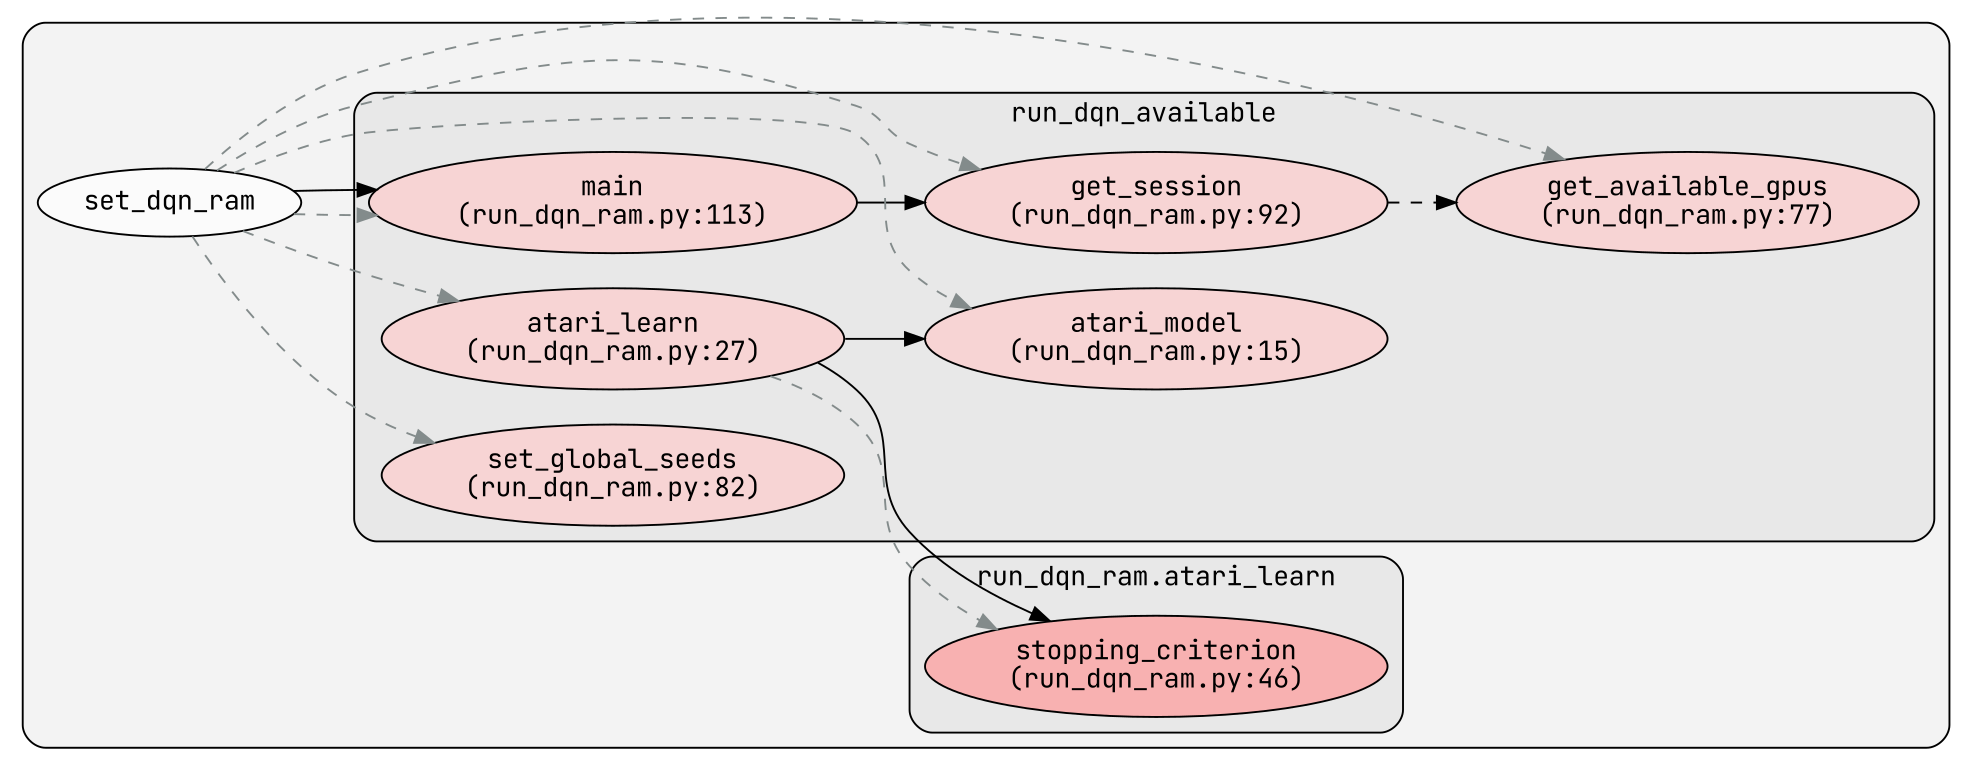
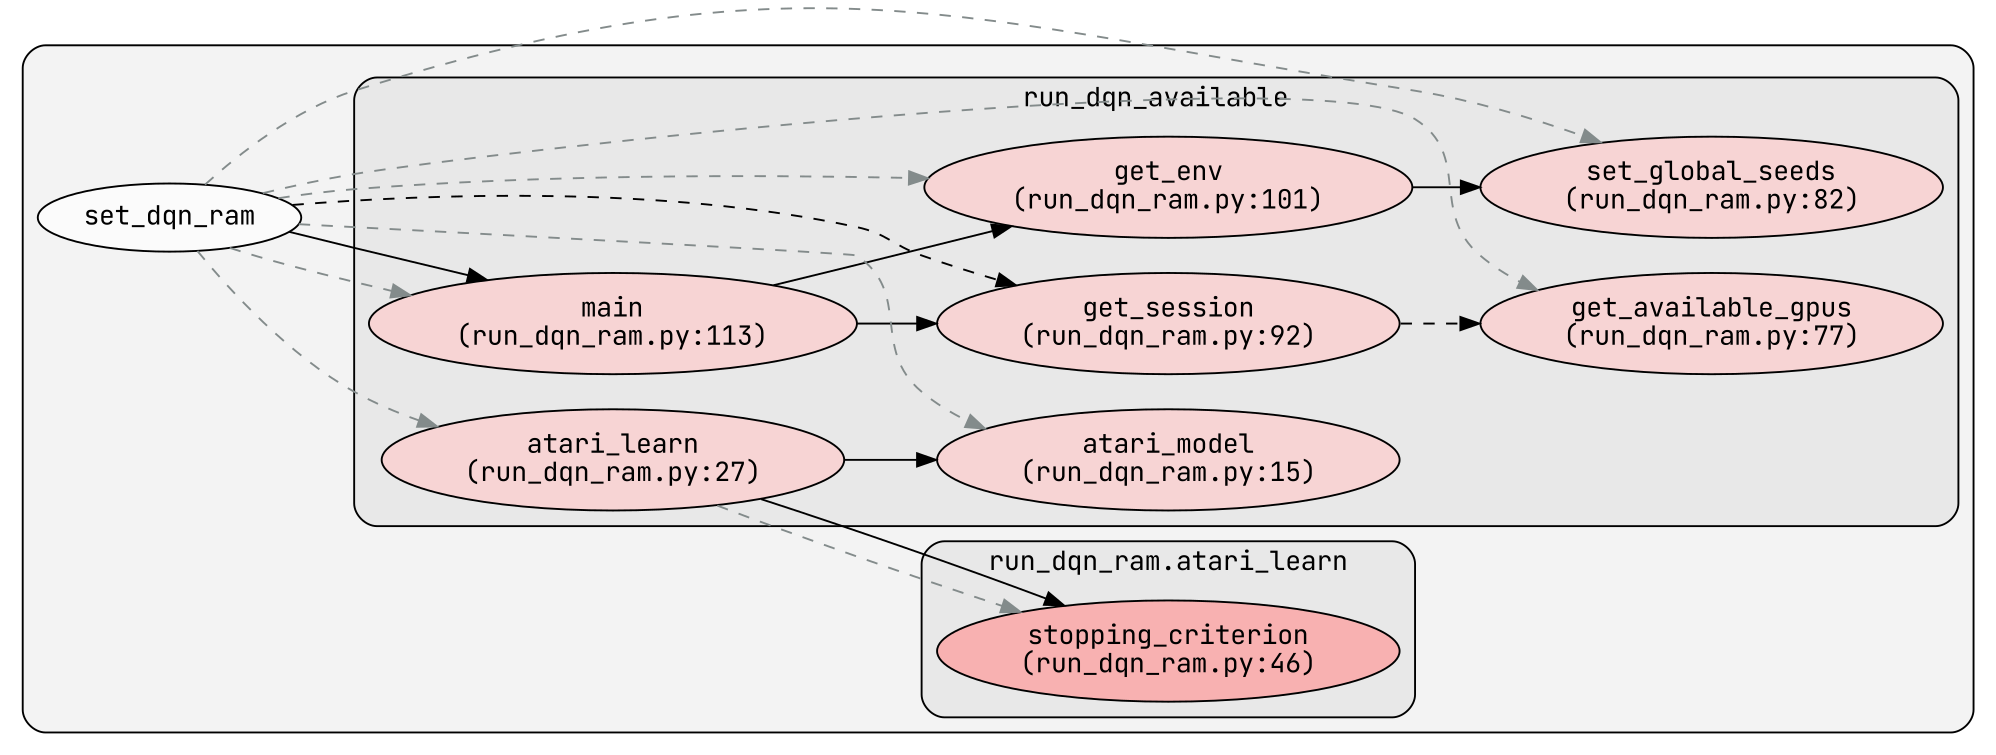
  digraph {
    clusterrank=local
    fontname="JetBrains Mono"
    rankdir=LR
    node [fillcolor="#feccccb2" fontcolor="#000000" fontname="JetBrains Mono" group=0 style=filled]
    edge [color="#838b8b" fontname="JetBrains Mono" style=dashed]
    n1 [label="atari_learn\n(run_dqn_ram.py:27)"]
    n2 [label="atari_model\n(run_dqn_ram.py:15)"]
    n3 [label="get_available_gpus\n(run_dqn_ram.py:77)"]
+   n4 [label="get_env\n(run_dqn_ram.py:101)"]
    n5 [label="get_session\n(run_dqn_ram.py:92)"]
    n6 [label="main\n(run_dqn_ram.py:113)"]
    n7 [label="set_global_seeds\n(run_dqn_ram.py:82)"]
    n8 [fillcolor="#ff9999b2" label="stopping_criterion\n(run_dqn_ram.py:46)"]
    n9 [fillcolor="#ffffffb2" label=set_dqn_ram]
    subgraph cluster_1 {
      fillcolor="#80808018"
      style="filled,rounded"
      n9
      subgraph cluster_2 {
        fillcolor="#80808018"
        label=run_dqn_available
        style="filled,rounded"
        n1
        n2
        n3
+       n4
        n5
        n6
        n7
      }
      subgraph cluster_3 {
        fillcolor="#80808018"
        label="run_dqn_ram.atari_learn"
        style="filled,rounded"
        n8
      }
    }
    n1 -> n2 [color="#000000" style=solid]
    n1 -> n8
    n1 -> n8 [color="#000000" style=solid]
+   n4 -> n7 [color="#000000" style=solid]
    n5 -> n3 [color="#000000"]
+   n6 -> n4 [color="#000000" style=solid]
    n6 -> n5 [color="#000000" style=solid]
    n9 -> n1
    n9 -> n2
    n9 -> n3
-   n9 -> n5
+   n9 -> n4
+   n9 -> n5 [color="#000000"]
    n9 -> n6
    n9 -> n6 [color="#000000" style=solid]
    n9 -> n7
  }
